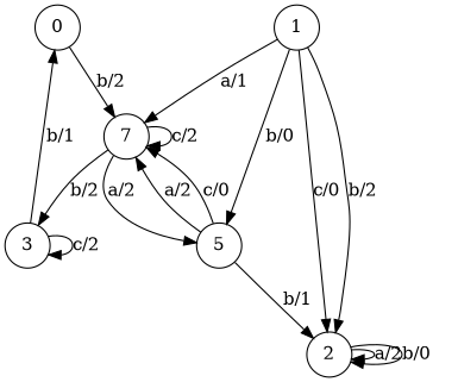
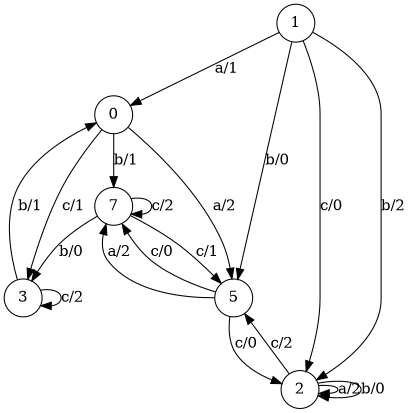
  digraph {
    node [shape=circle]
    n1 [label=0]
    n2 [label=3]
    n3 [label=7]
    n4 [label=5]
    n5 [label=2]
    n6 [label=1]
-   n1 -> n3 [label="b/2"]
+   n1 -> n2 [label="c/1"]
+   n1 -> n3 [label="b/1"]
+   n1 -> n4 [label="a/2"]
    n2 -> n1 [label="b/1"]
    n2 -> n2 [label="c/2"]
-   n3 -> n2 [label="b/2"]
+   n3 -> n2 [label="b/0"]
    n3 -> n3 [label="c/2"]
-   n3 -> n4 [label="a/2"]
+   n3 -> n4 [label="c/1"]
    n4 -> n3 [label="a/2"]
    n4 -> n3 [label="c/0"]
-   n4 -> n5 [label="b/1"]
+   n4 -> n5 [label="c/0"]
+   n5 -> n4 [label="c/2"]
    n5 -> n5 [label="a/2"]
    n5 -> n5 [label="b/0"]
-   n6 -> n3 [label="a/1"]
+   n6 -> n1 [label="a/1"]
    n6 -> n4 [label="b/0"]
    n6 -> n5 [label="c/0"]
    n6 -> n5 [label="b/2"]
  }
